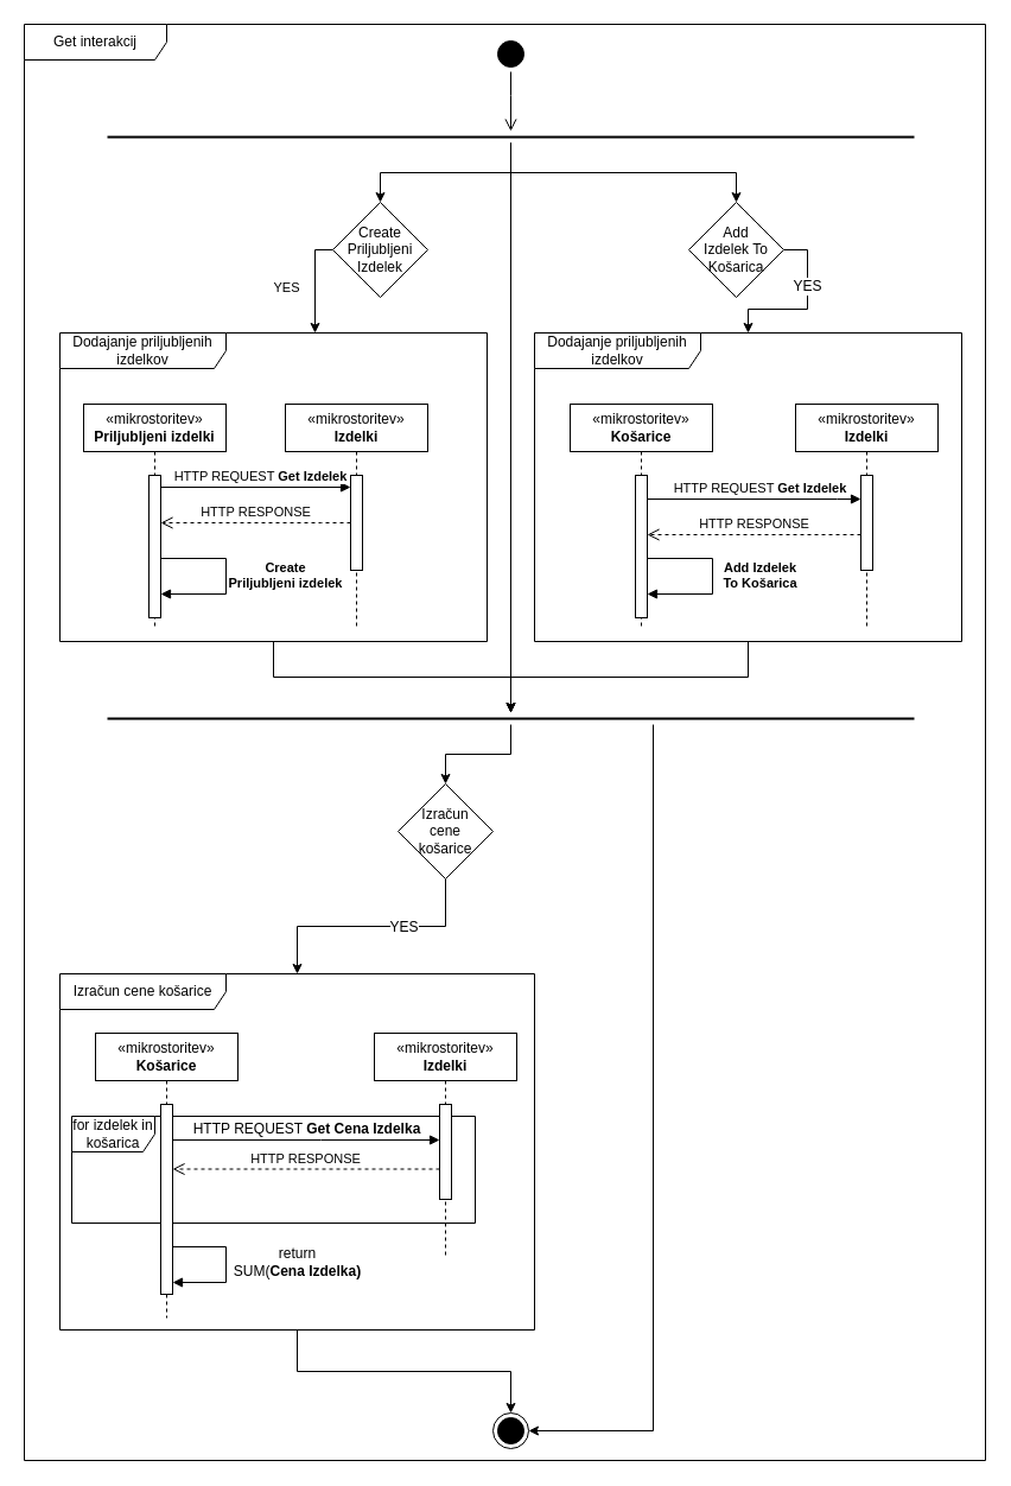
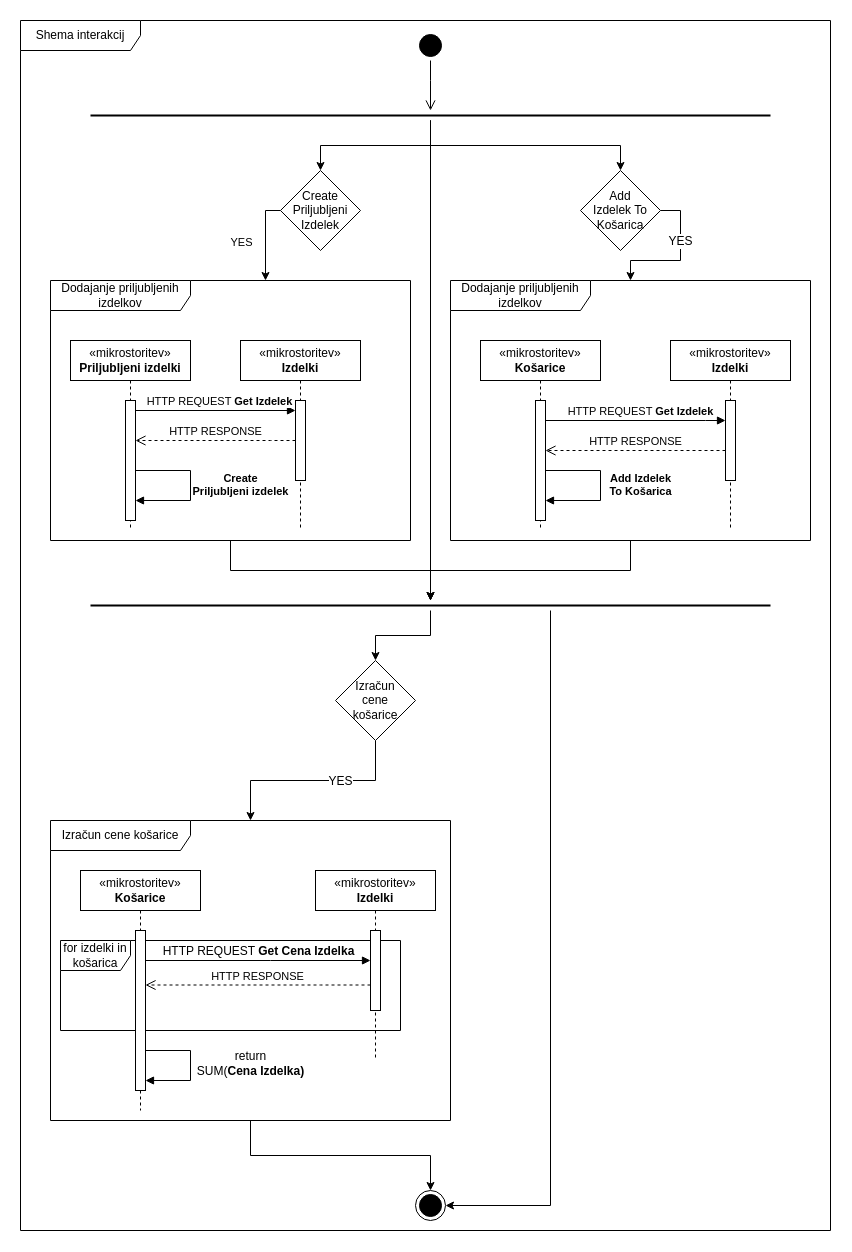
  <mxCell id="0" />
  <mxCell id="1" parent="0" />
- <mxCell id="2" value="Get interakcij" style="shape=umlFrame;whiteSpace=wrap;html=1;width=120;height=30;" vertex="1" parent="1"><mxGeometry x="20" y="20" width="810" height="1210" as="geometry" /></mxCell>
+ <mxCell id="2" value="Shema interakcij" style="shape=umlFrame;whiteSpace=wrap;html=1;width=120;height=30;" vertex="1" parent="1"><mxGeometry x="20" y="20" width="810" height="1210" as="geometry" /></mxCell>
  <mxCell id="3" style="edgeStyle=orthogonalEdgeStyle;rounded=0;orthogonalLoop=1;jettySize=auto;html=1;strokeColor=#000000;fontSize=12;" edge="1" parent="1" source="4" target="8"><mxGeometry relative="1" as="geometry" /></mxCell>
  <mxCell id="4" value="Izračun cene košarice" style="shape=umlFrame;whiteSpace=wrap;html=1;strokeColor=#000000;width=140;height=30;" vertex="1" parent="1"><mxGeometry x="50" y="820" width="400" height="300" as="geometry" /></mxCell>
- <mxCell id="5" value="for izdelek in košarica" style="shape=umlFrame;whiteSpace=wrap;html=1;strokeColor=#000000;fontSize=12;width=70;height=30;" vertex="1" parent="1"><mxGeometry x="60" y="940" width="340" height="90" as="geometry" /></mxCell>
+ <mxCell id="5" value="for izdelki in košarica" style="shape=umlFrame;whiteSpace=wrap;html=1;strokeColor=#000000;fontSize=12;width=70;height=30;" vertex="1" parent="1"><mxGeometry x="60" y="940" width="340" height="90" as="geometry" /></mxCell>
  <mxCell id="6" value="" style="ellipse;html=1;shape=startState;fillColor=#000000;strokeColor=#000000;" vertex="1" parent="1"><mxGeometry x="415" y="30" width="30" height="30" as="geometry" /></mxCell>
  <mxCell id="7" value="" style="edgeStyle=orthogonalEdgeStyle;html=1;verticalAlign=bottom;endArrow=open;endSize=8;strokeColor=#000000;rounded=0;" edge="1" source="6" parent="1"><mxGeometry relative="1" as="geometry"><mxPoint x="430" y="110" as="targetPoint" /><Array as="points"><mxPoint x="430" y="80" /><mxPoint x="430" y="80" /></Array></mxGeometry></mxCell>
  <mxCell id="8" value="" style="ellipse;html=1;shape=endState;fillColor=#000000;strokeColor=#000000;" vertex="1" parent="1"><mxGeometry x="415" y="1190" width="30" height="30" as="geometry" /></mxCell>
  <mxCell id="9" style="edgeStyle=orthogonalEdgeStyle;rounded=0;orthogonalLoop=1;jettySize=auto;html=1;strokeColor=#000000;fontSize=12;" edge="1" parent="1" source="10" target="39"><mxGeometry relative="1" as="geometry" /></mxCell>
  <mxCell id="10" value="Dodajanje priljubljenih izdelkov" style="shape=umlFrame;whiteSpace=wrap;html=1;strokeColor=#000000;width=140;height=30;" vertex="1" parent="1"><mxGeometry x="50" y="280" width="360" height="260" as="geometry" /></mxCell>
  <mxCell id="11" value="«mikrostoritev»&lt;br&gt;&lt;b&gt;Priljubljeni izdelki&lt;/b&gt;" style="shape=umlLifeline;perimeter=lifelinePerimeter;whiteSpace=wrap;html=1;container=1;collapsible=0;recursiveResize=0;outlineConnect=0;strokeColor=#000000;" vertex="1" parent="1"><mxGeometry x="70" y="340" width="120" height="190" as="geometry" /></mxCell>
  <mxCell id="12" value="" style="html=1;points=[];perimeter=orthogonalPerimeter;strokeColor=#000000;" vertex="1" parent="11"><mxGeometry x="55" y="60" width="10" height="120" as="geometry" /></mxCell>
  <mxCell id="13" value="&lt;b&gt;Create&lt;br&gt;Priljubljeni izdelek&lt;/b&gt;" style="html=1;verticalAlign=bottom;endArrow=block;rounded=0;strokeColor=#000000;" edge="1" parent="11" target="12"><mxGeometry x="0.214" y="-50" width="80" relative="1" as="geometry"><mxPoint x="65" y="130" as="sourcePoint" /><mxPoint x="145" y="130" as="targetPoint" /><Array as="points"><mxPoint x="120" y="130" /><mxPoint x="120" y="160" /></Array><mxPoint x="50" y="50" as="offset" /></mxGeometry></mxCell>
  <mxCell id="14" value="«mikrostoritev»&lt;br&gt;&lt;b&gt;Izdelki&lt;/b&gt;" style="shape=umlLifeline;perimeter=lifelinePerimeter;whiteSpace=wrap;html=1;container=1;collapsible=0;recursiveResize=0;outlineConnect=0;strokeColor=#000000;" vertex="1" parent="1"><mxGeometry x="240" y="340" width="120" height="190" as="geometry" /></mxCell>
  <mxCell id="15" value="" style="html=1;points=[];perimeter=orthogonalPerimeter;strokeColor=#000000;" vertex="1" parent="14"><mxGeometry x="55" y="60" width="10" height="80" as="geometry" /></mxCell>
  <mxCell id="16" value="HTTP REQUEST &lt;b&gt;Get Izdelek&lt;/b&gt;" style="html=1;verticalAlign=bottom;endArrow=block;rounded=0;strokeColor=#000000;" edge="1" parent="1" source="12" target="15"><mxGeometry x="0.05" width="80" relative="1" as="geometry"><mxPoint x="310" y="274.5" as="sourcePoint" /><mxPoint x="390" y="274.5" as="targetPoint" /><Array as="points"><mxPoint x="290" y="410" /></Array><mxPoint as="offset" /></mxGeometry></mxCell>
  <mxCell id="17" value="HTTP RESPONSE" style="html=1;verticalAlign=bottom;endArrow=open;dashed=1;endSize=8;rounded=0;strokeColor=#000000;" edge="1" parent="1" source="15" target="12"><mxGeometry relative="1" as="geometry"><mxPoint x="470" y="310" as="sourcePoint" /><mxPoint x="390" y="310" as="targetPoint" /><Array as="points"><mxPoint x="270" y="440" /></Array></mxGeometry></mxCell>
  <mxCell id="18" style="edgeStyle=orthogonalEdgeStyle;rounded=0;orthogonalLoop=1;jettySize=auto;html=1;strokeColor=#000000;exitX=0;exitY=0.5;exitDx=0;exitDy=0;" edge="1" parent="1" source="20" target="10"><mxGeometry relative="1" as="geometry"><Array as="points"><mxPoint x="265" y="210" /></Array></mxGeometry></mxCell>
  <mxCell id="19" value="YES" style="edgeLabel;html=1;align=center;verticalAlign=middle;resizable=0;points=[];" vertex="1" connectable="0" parent="18"><mxGeometry x="0.252" y="-2" relative="1" as="geometry"><mxPoint x="-23" y="-7" as="offset" /></mxGeometry></mxCell>
  <mxCell id="20" value="Create Priljubljeni Izdelek" style="rhombus;whiteSpace=wrap;html=1;strokeColor=#000000;" vertex="1" parent="1"><mxGeometry x="280" y="170" width="80" height="80" as="geometry" /></mxCell>
  <mxCell id="21" style="edgeStyle=orthogonalEdgeStyle;rounded=0;orthogonalLoop=1;jettySize=auto;html=1;strokeColor=#000000;" edge="1" parent="1" source="24" target="20"><mxGeometry relative="1" as="geometry" /></mxCell>
  <mxCell id="22" style="edgeStyle=orthogonalEdgeStyle;rounded=0;orthogonalLoop=1;jettySize=auto;html=1;strokeColor=#000000;fontSize=12;" edge="1" parent="1" source="24" target="27"><mxGeometry relative="1" as="geometry" /></mxCell>
  <mxCell id="23" style="edgeStyle=orthogonalEdgeStyle;rounded=0;orthogonalLoop=1;jettySize=auto;html=1;strokeColor=#000000;fontSize=12;" edge="1" parent="1" source="24" target="39"><mxGeometry relative="1" as="geometry" /></mxCell>
  <mxCell id="24" value="" style="line;strokeWidth=2;html=1;strokeColor=#000000;" vertex="1" parent="1"><mxGeometry x="90" y="110" width="680" height="10" as="geometry" /></mxCell>
  <mxCell id="25" style="edgeStyle=orthogonalEdgeStyle;rounded=0;orthogonalLoop=1;jettySize=auto;html=1;strokeColor=#000000;fontSize=12;" edge="1" parent="1" source="27" target="29"><mxGeometry relative="1" as="geometry"><Array as="points"><mxPoint x="680" y="210" /><mxPoint x="680" y="260" /><mxPoint x="630" y="260" /></Array></mxGeometry></mxCell>
  <mxCell id="26" value="YES" style="edgeLabel;html=1;align=center;verticalAlign=middle;resizable=0;points=[];fontSize=12;" vertex="1" connectable="0" parent="25"><mxGeometry x="-0.286" y="-1" relative="1" as="geometry"><mxPoint as="offset" /></mxGeometry></mxCell>
  <mxCell id="27" value="&lt;font style=&quot;font-size: 12px;&quot;&gt;Add &lt;br&gt;Izdelek To &lt;br&gt;Košarica&lt;/font&gt;" style="rhombus;whiteSpace=wrap;html=1;strokeColor=#000000;" vertex="1" parent="1"><mxGeometry x="580" y="170" width="80" height="80" as="geometry" /></mxCell>
  <mxCell id="28" style="edgeStyle=orthogonalEdgeStyle;rounded=0;orthogonalLoop=1;jettySize=auto;html=1;strokeColor=#000000;fontSize=12;" edge="1" parent="1" source="29" target="39"><mxGeometry relative="1" as="geometry" /></mxCell>
  <mxCell id="29" value="Dodajanje priljubljenih izdelkov" style="shape=umlFrame;whiteSpace=wrap;html=1;strokeColor=#000000;width=140;height=30;" vertex="1" parent="1"><mxGeometry x="450" y="280" width="360" height="260" as="geometry" /></mxCell>
  <mxCell id="30" value="«mikrostoritev»&lt;br&gt;&lt;b&gt;Košarice&lt;/b&gt;" style="shape=umlLifeline;perimeter=lifelinePerimeter;whiteSpace=wrap;html=1;container=1;collapsible=0;recursiveResize=0;outlineConnect=0;strokeColor=#000000;" vertex="1" parent="1"><mxGeometry x="480" y="340" width="120" height="190" as="geometry" /></mxCell>
  <mxCell id="31" value="" style="html=1;points=[];perimeter=orthogonalPerimeter;strokeColor=#000000;" vertex="1" parent="30"><mxGeometry x="55" y="60" width="10" height="120" as="geometry" /></mxCell>
  <mxCell id="32" value="&lt;b&gt;Add Izdelek&lt;br&gt;To Košarica&lt;/b&gt;" style="html=1;verticalAlign=bottom;endArrow=block;rounded=0;strokeColor=#000000;" edge="1" parent="30" target="31"><mxGeometry x="0.214" y="-40" width="80" relative="1" as="geometry"><mxPoint x="65" y="130" as="sourcePoint" /><mxPoint x="145" y="130" as="targetPoint" /><Array as="points"><mxPoint x="120" y="130" /><mxPoint x="120" y="160" /></Array><mxPoint x="40" y="40" as="offset" /></mxGeometry></mxCell>
  <mxCell id="33" value="«mikrostoritev»&lt;br&gt;&lt;b&gt;Izdelki&lt;/b&gt;" style="shape=umlLifeline;perimeter=lifelinePerimeter;whiteSpace=wrap;html=1;container=1;collapsible=0;recursiveResize=0;outlineConnect=0;strokeColor=#000000;" vertex="1" parent="1"><mxGeometry x="670" y="340" width="120" height="190" as="geometry" /></mxCell>
  <mxCell id="34" value="" style="html=1;points=[];perimeter=orthogonalPerimeter;strokeColor=#000000;" vertex="1" parent="33"><mxGeometry x="55" y="60" width="10" height="80" as="geometry" /></mxCell>
  <mxCell id="35" value="HTTP REQUEST &lt;b&gt;Get Izdelek&lt;/b&gt;" style="html=1;verticalAlign=bottom;endArrow=block;rounded=0;strokeColor=#000000;" edge="1" parent="1" source="31" target="34"><mxGeometry x="0.05" width="80" relative="1" as="geometry"><mxPoint x="550" y="420" as="sourcePoint" /><mxPoint x="710" y="420" as="targetPoint" /><Array as="points"><mxPoint x="705" y="420" /></Array><mxPoint as="offset" /></mxGeometry></mxCell>
  <mxCell id="36" value="HTTP RESPONSE" style="html=1;verticalAlign=bottom;endArrow=open;dashed=1;endSize=8;rounded=0;strokeColor=#000000;" edge="1" parent="1" source="34" target="31"><mxGeometry relative="1" as="geometry"><mxPoint x="710" y="450" as="sourcePoint" /><mxPoint x="550" y="450" as="targetPoint" /><Array as="points"><mxPoint x="685" y="450" /></Array></mxGeometry></mxCell>
  <mxCell id="37" style="edgeStyle=orthogonalEdgeStyle;rounded=0;orthogonalLoop=1;jettySize=auto;html=1;strokeColor=#000000;fontSize=12;" edge="1" parent="1" source="39" target="42"><mxGeometry relative="1" as="geometry" /></mxCell>
  <mxCell id="38" style="edgeStyle=orthogonalEdgeStyle;rounded=0;orthogonalLoop=1;jettySize=auto;html=1;strokeColor=#000000;fontSize=12;" edge="1" parent="1" source="39" target="8"><mxGeometry relative="1" as="geometry"><Array as="points"><mxPoint x="550" y="1205" /></Array></mxGeometry></mxCell>
  <mxCell id="39" value="" style="line;strokeWidth=2;html=1;strokeColor=#000000;" vertex="1" parent="1"><mxGeometry x="90" y="600" width="680" height="10" as="geometry" /></mxCell>
  <mxCell id="40" style="edgeStyle=orthogonalEdgeStyle;rounded=0;orthogonalLoop=1;jettySize=auto;html=1;strokeColor=#000000;fontSize=12;" edge="1" parent="1" source="42" target="4"><mxGeometry relative="1" as="geometry" /></mxCell>
  <mxCell id="41" value="YES" style="edgeLabel;html=1;align=center;verticalAlign=middle;resizable=0;points=[];fontSize=12;" vertex="1" connectable="0" parent="40"><mxGeometry x="-0.254" relative="1" as="geometry"><mxPoint as="offset" /></mxGeometry></mxCell>
  <mxCell id="42" value="Izračun&lt;br&gt;cene&lt;br&gt;košarice" style="rhombus;whiteSpace=wrap;html=1;strokeColor=#000000;fontSize=12;" vertex="1" parent="1"><mxGeometry x="335" y="660" width="80" height="80" as="geometry" /></mxCell>
  <mxCell id="43" value="«mikrostoritev»&lt;br&gt;&lt;b&gt;Košarice&lt;/b&gt;" style="shape=umlLifeline;perimeter=lifelinePerimeter;whiteSpace=wrap;html=1;container=1;collapsible=0;recursiveResize=0;outlineConnect=0;strokeColor=#000000;" vertex="1" parent="1"><mxGeometry x="80" y="870" width="120" height="240" as="geometry" /></mxCell>
  <mxCell id="44" value="" style="html=1;points=[];perimeter=orthogonalPerimeter;strokeColor=#000000;" vertex="1" parent="43"><mxGeometry x="55" y="60" width="10" height="160" as="geometry" /></mxCell>
  <mxCell id="45" value="return &lt;br&gt;SUM(&lt;b&gt;Cena Izdelka)&lt;/b&gt;" style="html=1;verticalAlign=bottom;endArrow=block;rounded=0;strokeColor=#000000;fontSize=12;" edge="1" parent="43" target="44"><mxGeometry x="0.25" y="-60" width="80" relative="1" as="geometry"><mxPoint x="65" y="180" as="sourcePoint" /><mxPoint x="145" y="180" as="targetPoint" /><Array as="points"><mxPoint x="110" y="180" /><mxPoint x="110" y="210" /></Array><mxPoint x="60" y="60" as="offset" /></mxGeometry></mxCell>
  <mxCell id="46" value="«mikrostoritev»&lt;br&gt;&lt;b&gt;Izdelki&lt;/b&gt;" style="shape=umlLifeline;perimeter=lifelinePerimeter;whiteSpace=wrap;html=1;container=1;collapsible=0;recursiveResize=0;outlineConnect=0;strokeColor=#000000;" vertex="1" parent="1"><mxGeometry x="315" y="870" width="120" height="190" as="geometry" /></mxCell>
  <mxCell id="47" value="" style="html=1;points=[];perimeter=orthogonalPerimeter;strokeColor=#000000;" vertex="1" parent="46"><mxGeometry x="55" y="60" width="10" height="80" as="geometry" /></mxCell>
  <mxCell id="48" value="HTTP REQUEST &lt;b&gt;Get Cena Izdelka&lt;/b&gt;" style="html=1;verticalAlign=bottom;endArrow=block;rounded=0;strokeColor=#000000;fontSize=12;" edge="1" parent="1" source="44" target="47"><mxGeometry width="80" relative="1" as="geometry"><mxPoint x="190" y="960" as="sourcePoint" /><mxPoint x="270" y="960" as="targetPoint" /><Array as="points"><mxPoint x="270" y="960" /></Array></mxGeometry></mxCell>
  <mxCell id="49" value="HTTP RESPONSE" style="html=1;verticalAlign=bottom;endArrow=open;dashed=1;endSize=8;rounded=0;strokeColor=#000000;" edge="1" parent="1" source="47" target="44"><mxGeometry relative="1" as="geometry"><mxPoint x="360" y="984.5" as="sourcePoint" /><mxPoint x="180" y="984.5" as="targetPoint" /><Array as="points"><mxPoint x="320" y="984.5" /></Array></mxGeometry></mxCell>
